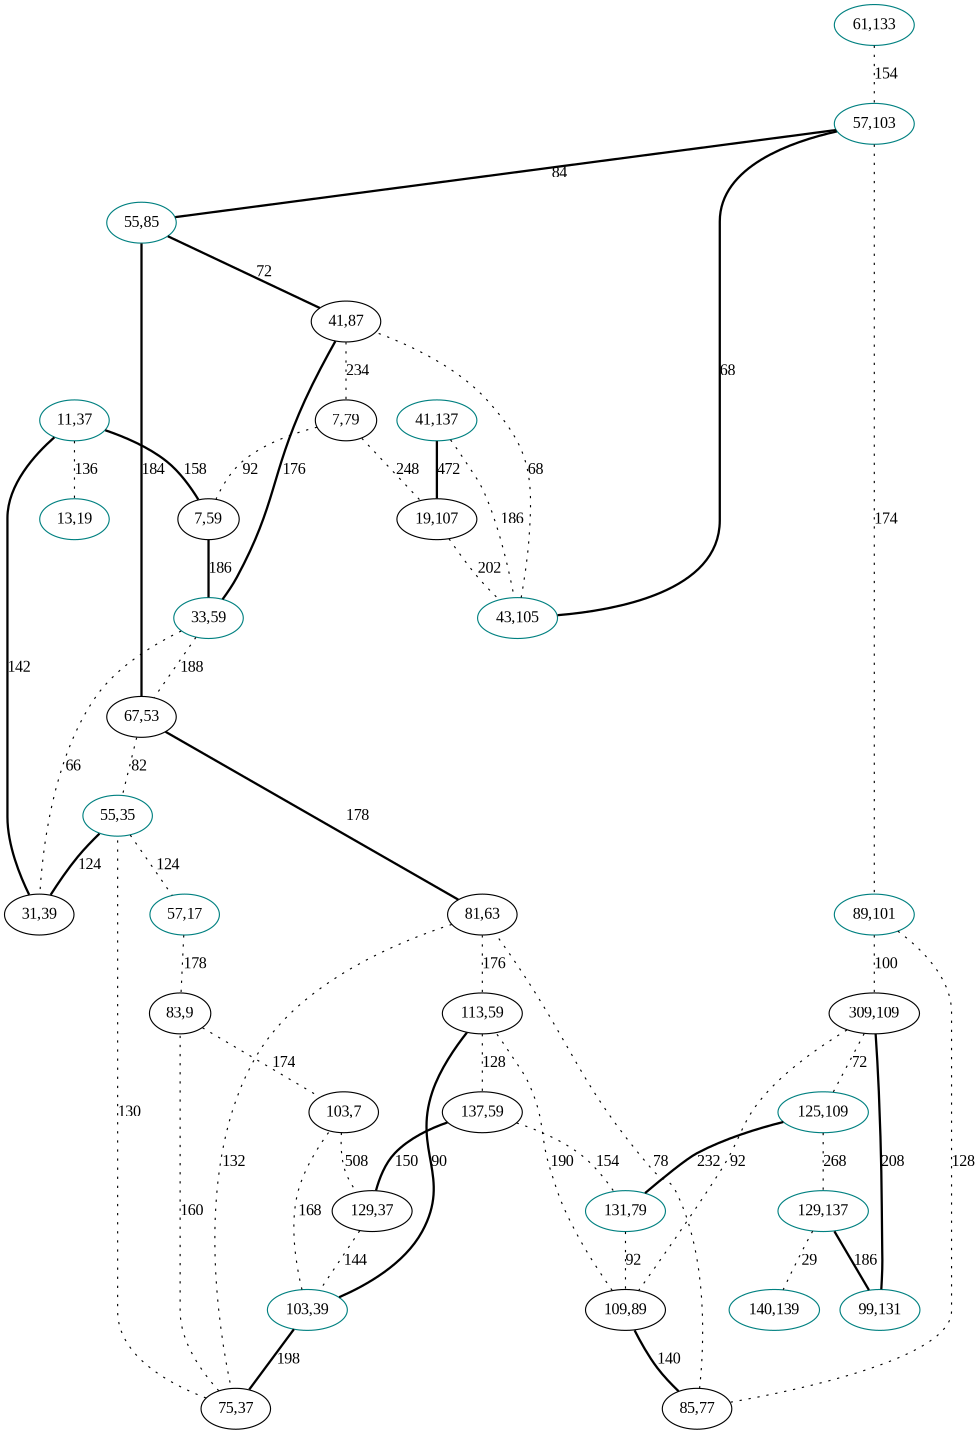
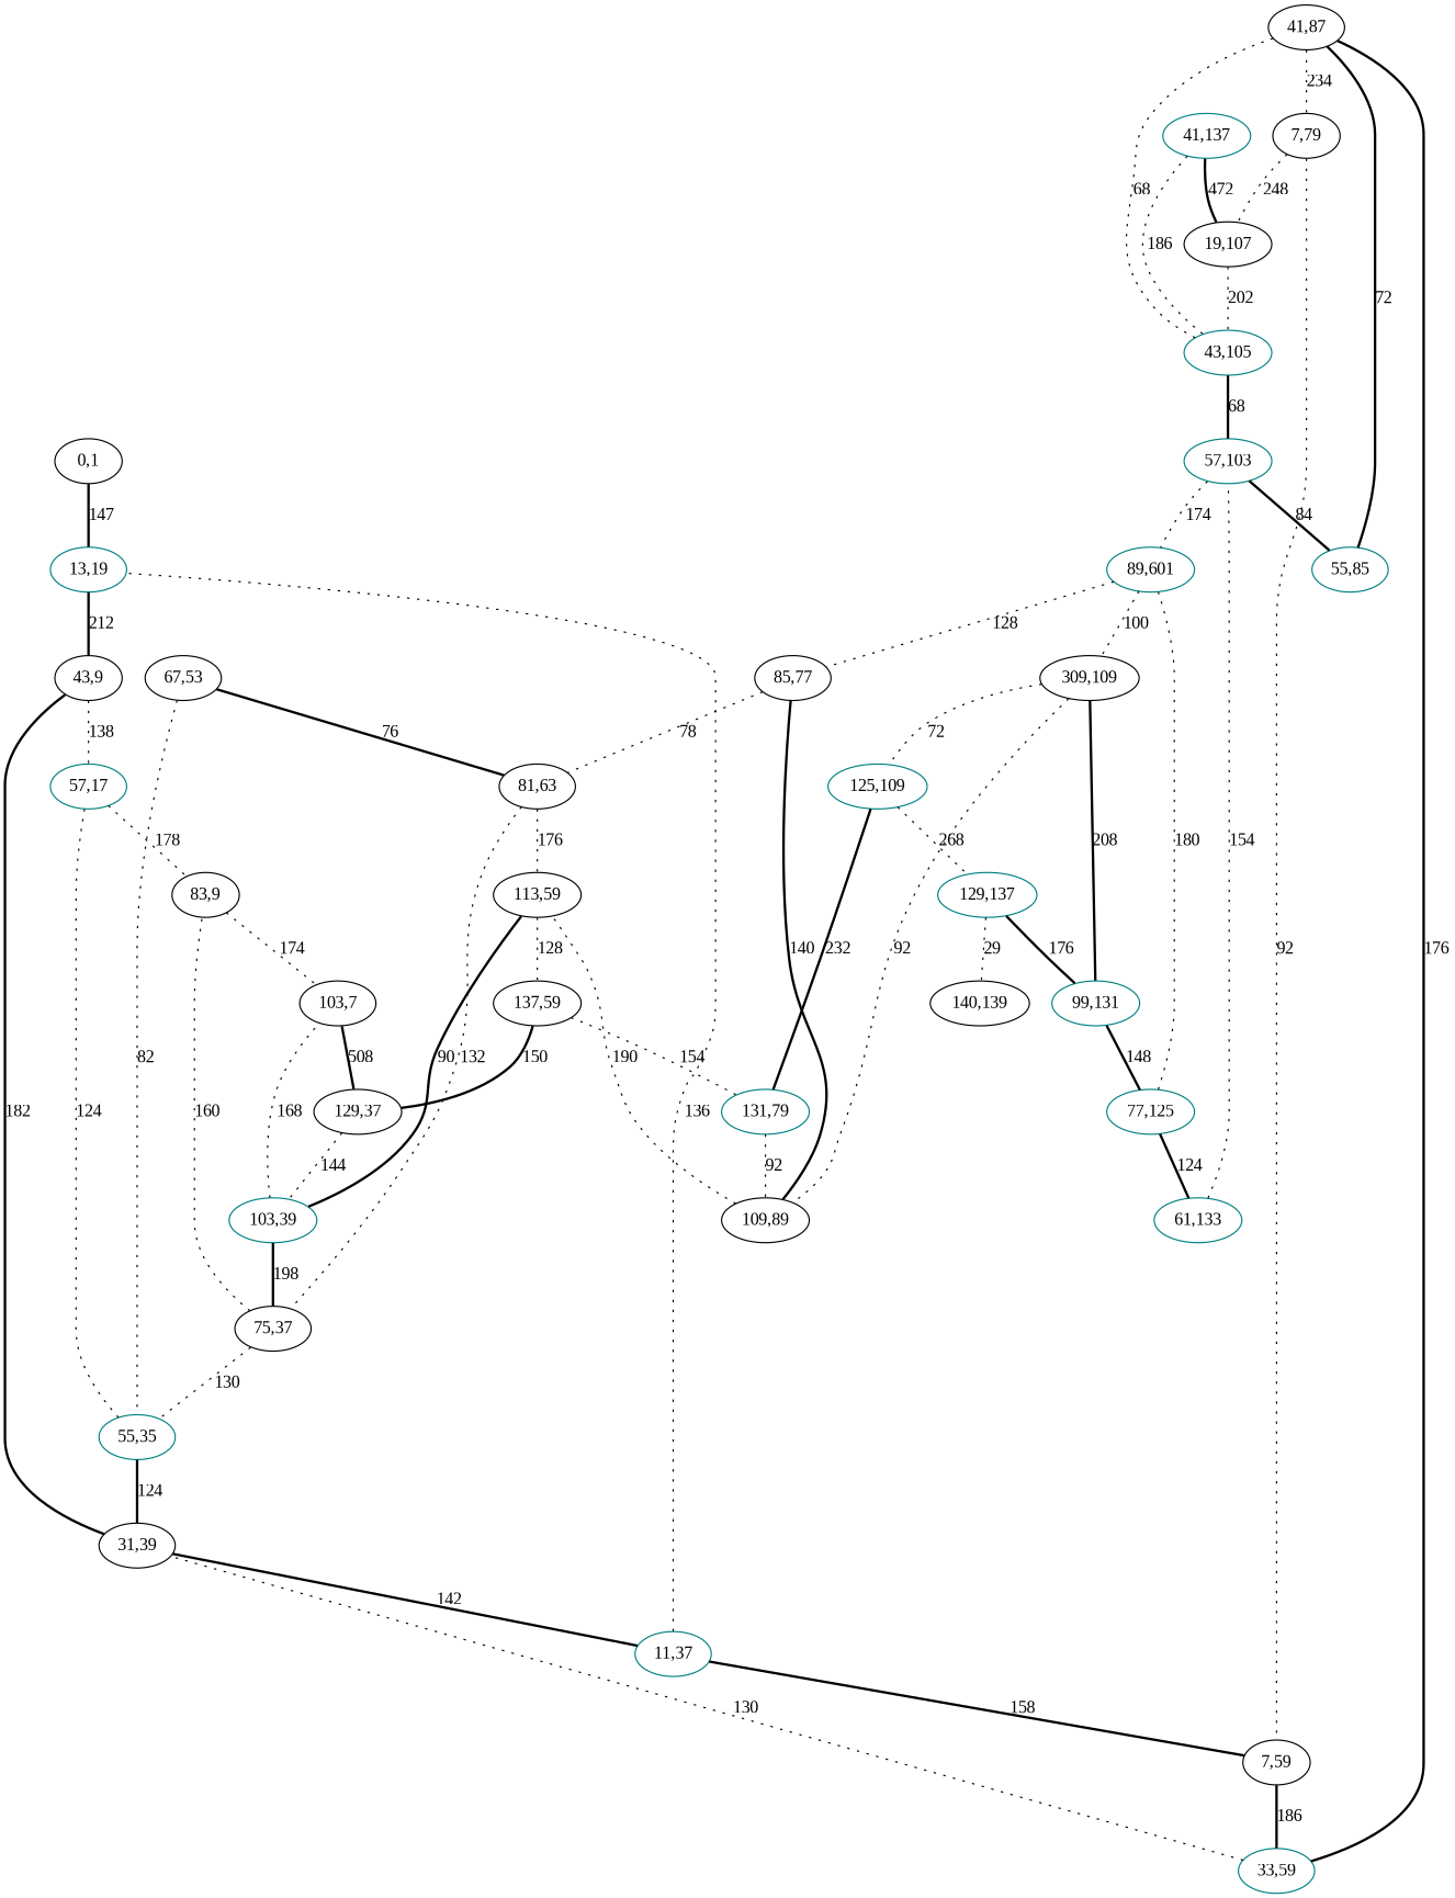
  strict graph {
    fontname="Liberation Serif"
    node [color=teal fontname="Liberation Serif"]
    edge [fontname="Liberation Serif" style=dotted weight=124]
    "13,19"
+   "0,1" [color=black]
+   "43,9" [color=black]
    "57,17"
    "83,9" [color=black]
    "103,7" [color=black]
    "129,37" [color=black]
    "103,39"
    "75,37" [color=black]
    "55,35"
    "31,39" [color=black]
    "11,37"
    "7,59" [color=black]
    "33,59"
    "67,53" [color=black]
    "81,63" [color=black]
    "113,59" [color=black]
    "137,59" [color=black]
    "131,79"
    "109,89" [color=black]
    "85,77" [color=black]
    "55,85"
    "41,87" [color=black]
    "7,79" [color=black]
    "19,107" [color=black]
    "43,105"
    "57,103"
-   "89,101"
+   "89,101" [label="89,601"]
    n29 [color=black label="309,109"]
    "125,109"
    "129,137"
    "99,131"
-   "140,139"
+   "140,139" [color=black]
+   "77,125"
    "61,133"
    "41,137"
+   "13,19" -- "43,9" [label=212 style=bold weight=212]
+   "0,1" -- "13,19" [label=147 style=bold weight=147]
+   "43,9" -- "57,17" [label=138 weight=138]
    "57,17" -- "83,9" [label=178 weight=178]
    "83,9" -- "103,7" [label=174 weight=174]
-   "103,7" -- "129,37" [label=508 weight=508]
+   "103,7" -- "129,37" [label=508 style=bold weight=508]
    "129,37" -- "103,39" [label=144 weight=144]
    "103,39" -- "103,7" [label=168 weight=168]
    "103,39" -- "75,37" [label=198 style=bold weight=198]
    "75,37" -- "83,9" [label=160 weight=160]
    "75,37" -- "55,35" [label=130 weight=130]
    "55,35" -- "57,17" [label=124]
    "55,35" -- "31,39" [label=124 style=bold]
+   "31,39" -- "43,9" [label=182 style=bold weight=182]
    "31,39" -- "11,37" [label=142 style=bold weight=142]
    "11,37" -- "13,19" [label=136 weight=136]
    "11,37" -- "7,59" [label=158 style=bold weight=158]
    "7,59" -- "33,59" [label=186 style=bold weight=186]
-   "33,59" -- "31,39" [label=66 weight=66]
-   "33,59" -- "67,53" [label=188 weight=188]
+   "33,59" -- "31,39" [label=130 weight=66]
    "67,53" -- "55,35" [label=82 weight=82]
-   "67,53" -- "81,63" [label=178 style=bold weight=76]
+   "67,53" -- "81,63" [label=76 style=bold weight=76]
    "81,63" -- "75,37" [label=132 weight=132]
    "81,63" -- "113,59" [label=176 weight=176]
    "113,59" -- "103,39" [label=90 style=bold weight=90]
    "113,59" -- "137,59" [label=128 weight=128]
    "137,59" -- "129,37" [label=150 style=bold weight=150]
    "137,59" -- "131,79" [label=154 weight=154]
    "131,79" -- "109,89" [label=92 weight=92]
    "109,89" -- "113,59" [label=190 weight=190]
    "109,89" -- "85,77" [label=140 style=bold weight=140]
    "85,77" -- "81,63" [label=78 weight=78]
-   "55,85" -- "67,53" [label=184 style=bold weight=184]
    "55,85" -- "41,87" [label=72 style=bold weight=72]
    "41,87" -- "33,59" [label=176 style=bold weight=176]
    "41,87" -- "7,79" [label=234 weight=234]
    "7,79" -- "7,59" [label=92 weight=92]
    "7,79" -- "19,107" [label=248 weight=248]
    "19,107" -- "43,105" [label=202 weight=202]
    "43,105" -- "41,87" [label=68 weight=68]
    "43,105" -- "57,103" [label=68 style=bold weight=68]
    "57,103" -- "55,85" [label=84 style=bold weight=84]
    "57,103" -- "89,101" [label=174 weight=174]
    "89,101" -- "85,77" [label=128 weight=128]
    "89,101" -- n29 [label=100 weight=100]
    n29 -- "109,89" [label=92 weight=92]
    n29 -- "125,109" [label=72 weight=72]
    "125,109" -- "131,79" [label=232 style=bold weight=232]
    "125,109" -- "129,137" [label=268 weight=268]
-   "129,137" -- "99,131" [label=186 style=bold weight=176]
+   "129,137" -- "99,131" [label=176 style=bold weight=176]
    "129,137" -- "140,139" [label=29 weight=29]
    "99,131" -- n29 [label=208 style=bold weight=208]
+   "99,131" -- "77,125" [label=148 style=bold weight=148]
+   "77,125" -- "89,101" [label=180 weight=180]
+   "77,125" -- "61,133" [label=124 style=bold]
    "61,133" -- "57,103" [label=154 weight=154]
    "41,137" -- "19,107" [label=472 style=bold weight=472]
    "41,137" -- "43,105" [label=186 weight=186]
  }
